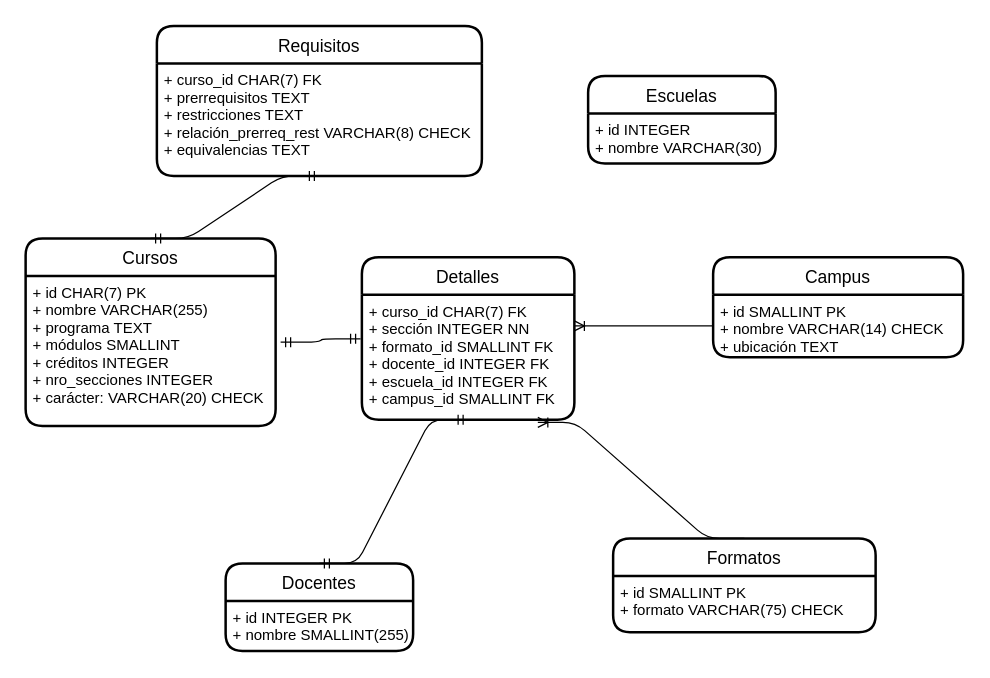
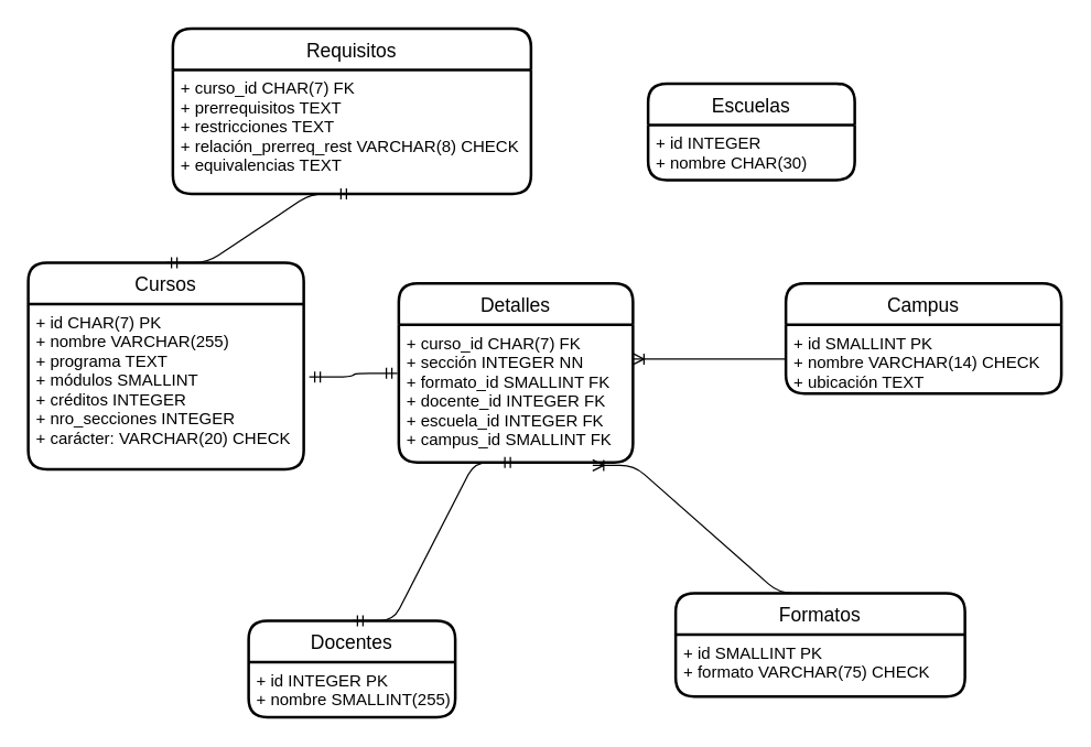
  <mxCell id="0" />
  <mxCell id="1" parent="0" />
  <mxCell id="2" value="Cursos" style="swimlane;childLayout=stackLayout;horizontal=1;startSize=30;horizontalStack=0;rounded=1;fontSize=14;fontStyle=0;strokeWidth=2;resizeParent=0;resizeLast=1;shadow=0;dashed=0;align=center;" parent="1" vertex="1"><mxGeometry x="20" y="190" width="200" height="150" as="geometry" /></mxCell>
  <mxCell id="3" value="+ id CHAR(7) PK&#10;+ nombre VARCHAR(255)&#10;+ programa TEXT&#10;+ módulos SMALLINT&#10;+ créditos INTEGER&#10;+ nro_secciones INTEGER&#10;+ carácter: VARCHAR(20) CHECK" style="align=left;strokeColor=none;fillColor=none;spacingLeft=4;fontSize=12;verticalAlign=top;resizable=0;rotatable=0;part=1;" parent="2" vertex="1"><mxGeometry y="30" width="200" height="120" as="geometry" /></mxCell>
  <mxCell id="4" value="Docentes" style="swimlane;childLayout=stackLayout;horizontal=1;startSize=30;horizontalStack=0;rounded=1;fontSize=14;fontStyle=0;strokeWidth=2;resizeParent=0;resizeLast=1;shadow=0;dashed=0;align=center;" parent="1" vertex="1"><mxGeometry x="180" y="450" width="150" height="70" as="geometry" /></mxCell>
  <mxCell id="5" value="+ id INTEGER PK&#10;+ nombre SMALLINT(255)" style="align=left;strokeColor=none;fillColor=none;spacingLeft=4;fontSize=12;verticalAlign=top;resizable=0;rotatable=0;part=1;" parent="4" vertex="1"><mxGeometry y="30" width="150" height="40" as="geometry" /></mxCell>
  <mxCell id="6" value="Detalles" style="swimlane;childLayout=stackLayout;horizontal=1;startSize=30;horizontalStack=0;rounded=1;fontSize=14;fontStyle=0;strokeWidth=2;resizeParent=0;resizeLast=1;shadow=0;dashed=0;align=center;" parent="1" vertex="1"><mxGeometry x="289" y="205" width="170" height="130" as="geometry" /></mxCell>
  <mxCell id="7" value="+ curso_id CHAR(7) FK&#10;+ sección INTEGER NN&#10;+ formato_id SMALLINT FK&#10;+ docente_id INTEGER FK&#10;+ escuela_id INTEGER FK&#10;+ campus_id SMALLINT FK" style="align=left;strokeColor=none;fillColor=none;spacingLeft=4;fontSize=12;verticalAlign=top;resizable=0;rotatable=0;part=1;" parent="6" vertex="1"><mxGeometry y="30" width="170" height="100" as="geometry" /></mxCell>
  <mxCell id="8" value="Requisitos" style="swimlane;childLayout=stackLayout;horizontal=1;startSize=30;horizontalStack=0;rounded=1;fontSize=14;fontStyle=0;strokeWidth=2;resizeParent=0;resizeLast=1;shadow=0;dashed=0;align=center;" parent="1" vertex="1"><mxGeometry x="125" y="20" width="260" height="120" as="geometry" /></mxCell>
  <mxCell id="9" value="+ curso_id CHAR(7) FK&#10;+ prerrequisitos TEXT&#10;+ restricciones TEXT&#10;+ relación_prerreq_rest VARCHAR(8) CHECK&#10;+ equivalencias TEXT" style="align=left;strokeColor=none;fillColor=none;spacingLeft=4;fontSize=12;verticalAlign=top;resizable=0;rotatable=0;part=1;" parent="8" vertex="1"><mxGeometry y="30" width="260" height="90" as="geometry" /></mxCell>
  <mxCell id="10" value="Escuelas" style="swimlane;childLayout=stackLayout;horizontal=1;startSize=30;horizontalStack=0;rounded=1;fontSize=14;fontStyle=0;strokeWidth=2;resizeParent=0;resizeLast=1;shadow=0;dashed=0;align=center;" parent="1" vertex="1"><mxGeometry x="470" y="60" width="150" height="70" as="geometry" /></mxCell>
- <mxCell id="11" value="+ id INTEGER&#10;+ nombre VARCHAR(30)" style="align=left;strokeColor=none;fillColor=none;spacingLeft=4;fontSize=12;verticalAlign=top;resizable=0;rotatable=0;part=1;" parent="10" vertex="1"><mxGeometry y="30" width="150" height="40" as="geometry" /></mxCell>
+ <mxCell id="11" value="+ id INTEGER&#10;+ nombre CHAR(30)" style="align=left;strokeColor=none;fillColor=none;spacingLeft=4;fontSize=12;verticalAlign=top;resizable=0;rotatable=0;part=1;" parent="10" vertex="1"><mxGeometry y="30" width="150" height="40" as="geometry" /></mxCell>
  <mxCell id="12" value="Formatos" style="swimlane;childLayout=stackLayout;horizontal=1;startSize=30;horizontalStack=0;rounded=1;fontSize=14;fontStyle=0;strokeWidth=2;resizeParent=0;resizeLast=1;shadow=0;dashed=0;align=center;" parent="1" vertex="1"><mxGeometry x="490" y="430" width="210" height="75" as="geometry" /></mxCell>
  <mxCell id="13" value="+ id SMALLINT PK&#10;+ formato VARCHAR(75) CHECK" style="align=left;strokeColor=none;fillColor=none;spacingLeft=4;fontSize=12;verticalAlign=top;resizable=0;rotatable=0;part=1;" parent="12" vertex="1"><mxGeometry y="30" width="210" height="45" as="geometry" /></mxCell>
  <mxCell id="14" value="Campus" style="swimlane;childLayout=stackLayout;horizontal=1;startSize=30;horizontalStack=0;rounded=1;fontSize=14;fontStyle=0;strokeWidth=2;resizeParent=0;resizeLast=1;shadow=0;dashed=0;align=center;" parent="1" vertex="1"><mxGeometry x="570" y="205" width="200" height="80" as="geometry" /></mxCell>
  <mxCell id="15" value="+ id SMALLINT PK&#10;+ nombre VARCHAR(14) CHECK &#10;+ ubicación TEXT" style="align=left;strokeColor=none;fillColor=none;spacingLeft=4;fontSize=12;verticalAlign=top;resizable=0;rotatable=0;part=1;" parent="14" vertex="1"><mxGeometry y="30" width="200" height="50" as="geometry" /></mxCell>
  <mxCell id="16" value="" style="edgeStyle=entityRelationEdgeStyle;fontSize=12;html=1;endArrow=ERmandOne;startArrow=ERmandOne;entryX=-0.006;entryY=0.353;entryDx=0;entryDy=0;entryPerimeter=0;exitX=1.02;exitY=0.442;exitDx=0;exitDy=0;exitPerimeter=0;" parent="1" source="3" target="7" edge="1"><mxGeometry width="100" height="100" relative="1" as="geometry"><mxPoint x="424" y="405" as="sourcePoint" /><mxPoint x="524" y="305" as="targetPoint" /></mxGeometry></mxCell>
  <mxCell id="17" value="" style="edgeStyle=entityRelationEdgeStyle;fontSize=12;html=1;endArrow=ERmandOne;startArrow=ERmandOne;exitX=0.5;exitY=1;exitDx=0;exitDy=0;entryX=0.5;entryY=0;entryDx=0;entryDy=0;" parent="1" source="7" target="4" edge="1"><mxGeometry width="100" height="100" relative="1" as="geometry"><mxPoint x="464" y="440" as="sourcePoint" /><mxPoint x="564" y="340" as="targetPoint" /></mxGeometry></mxCell>
  <mxCell id="18" value="" style="edgeStyle=entityRelationEdgeStyle;fontSize=12;html=1;endArrow=ERmandOne;startArrow=ERmandOne;entryX=0.5;entryY=1;entryDx=0;entryDy=0;exitX=0.5;exitY=0;exitDx=0;exitDy=0;" parent="1" source="2" target="9" edge="1"><mxGeometry width="100" height="100" relative="1" as="geometry"><mxPoint x="234" y="300" as="sourcePoint" /><mxPoint x="334" y="200" as="targetPoint" /></mxGeometry></mxCell>
  <mxCell id="19" value="" style="edgeStyle=entityRelationEdgeStyle;fontSize=12;html=1;endArrow=ERoneToMany;exitX=0;exitY=0.5;exitDx=0;exitDy=0;entryX=1;entryY=0.25;entryDx=0;entryDy=0;" parent="1" source="15" target="7" edge="1"><mxGeometry width="100" height="100" relative="1" as="geometry"><mxPoint x="504" y="160" as="sourcePoint" /><mxPoint x="464" y="270" as="targetPoint" /></mxGeometry></mxCell>
  <mxCell id="20" value="" style="edgeStyle=entityRelationEdgeStyle;fontSize=12;html=1;endArrow=ERoneToMany;exitX=0.5;exitY=0;exitDx=0;exitDy=0;entryX=0.828;entryY=1.022;entryDx=0;entryDy=0;entryPerimeter=0;" parent="1" source="12" target="7" edge="1"><mxGeometry width="100" height="100" relative="1" as="geometry"><mxPoint x="514" y="590" as="sourcePoint" /><mxPoint x="470" y="320" as="targetPoint" /></mxGeometry></mxCell>
